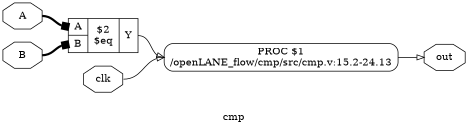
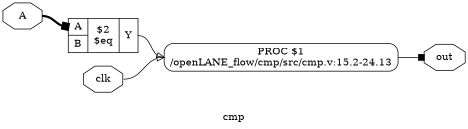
  digraph {
    label=cmp
    rankdir=LR
    remincross=true
    node [color=black fontcolor=black shape=octagon]
    edge [arrowhead=onormal color=black headport=w tailport=e]
    n1 [label=out]
-   n2 [label=B]
    n3 [label="{{<p7> A|<p6> B}|$2\n$eq|{<p9> Y}}" shape=record color="" fontcolor=""]
    n4 [label="PROC $1\n/openLANE_flow/cmp/src/cmp.v:15.2-24.13" shape=box style=rounded color="" fontcolor=""]
    n5 [label=A]
    n6 [label=clk]
-   n2 -> n3 [arrowhead=box headport="p6:w" style="setlinewidth(3)"]
    n3 -> n4 [tailport="p9:e"]
-   n4 -> n1
+   n4 -> n1 [arrowhead=box]
    n5 -> n3 [arrowhead=box headport="p7:w" style="setlinewidth(3)"]
    n6 -> n4
  }
